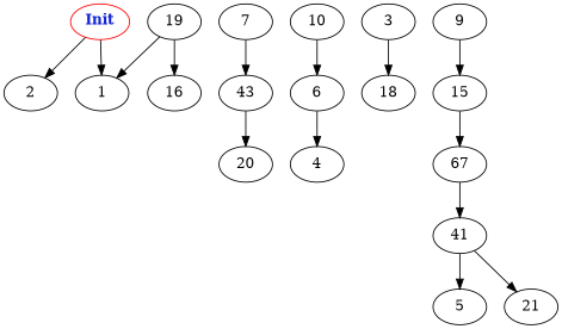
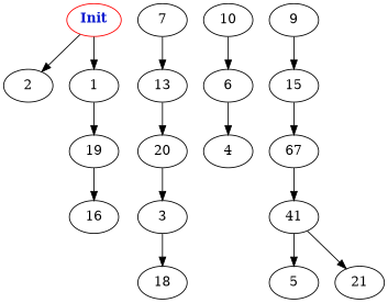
  digraph {
    fontname="DejaVu Serif"
    node [fontname="DejaVu Serif"]
    edge [fontname="DejaVu Serif" weight=1.0]
    n1 [color=red fontcolor="#1020d0" label=<<b>Init</b>>]
    2
    1
    19
    16
    7
-   13 [label=43]
+   13
    20
    10
    6
    4
    3
    18
    9
    15
    n16 [label=67]
    n17 [label=41]
    5
    21
    n1 -> 2
    n1 -> 1 [weight=2.0]
-   19 -> 1
+   1 -> 19
    19 -> 16 [weight=9.0]
    7 -> 13 [weight=9.0]
    13 -> 20
+   20 -> 3
    10 -> 6
    6 -> 4
    3 -> 18 [weight=4.0]
    9 -> 15 [weight=3.0]
    15 -> n16 [weight=5.0]
    n16 -> n17 [weight=2.0]
    n17 -> 5 [weight=2.0]
    n17 -> 21
  }
